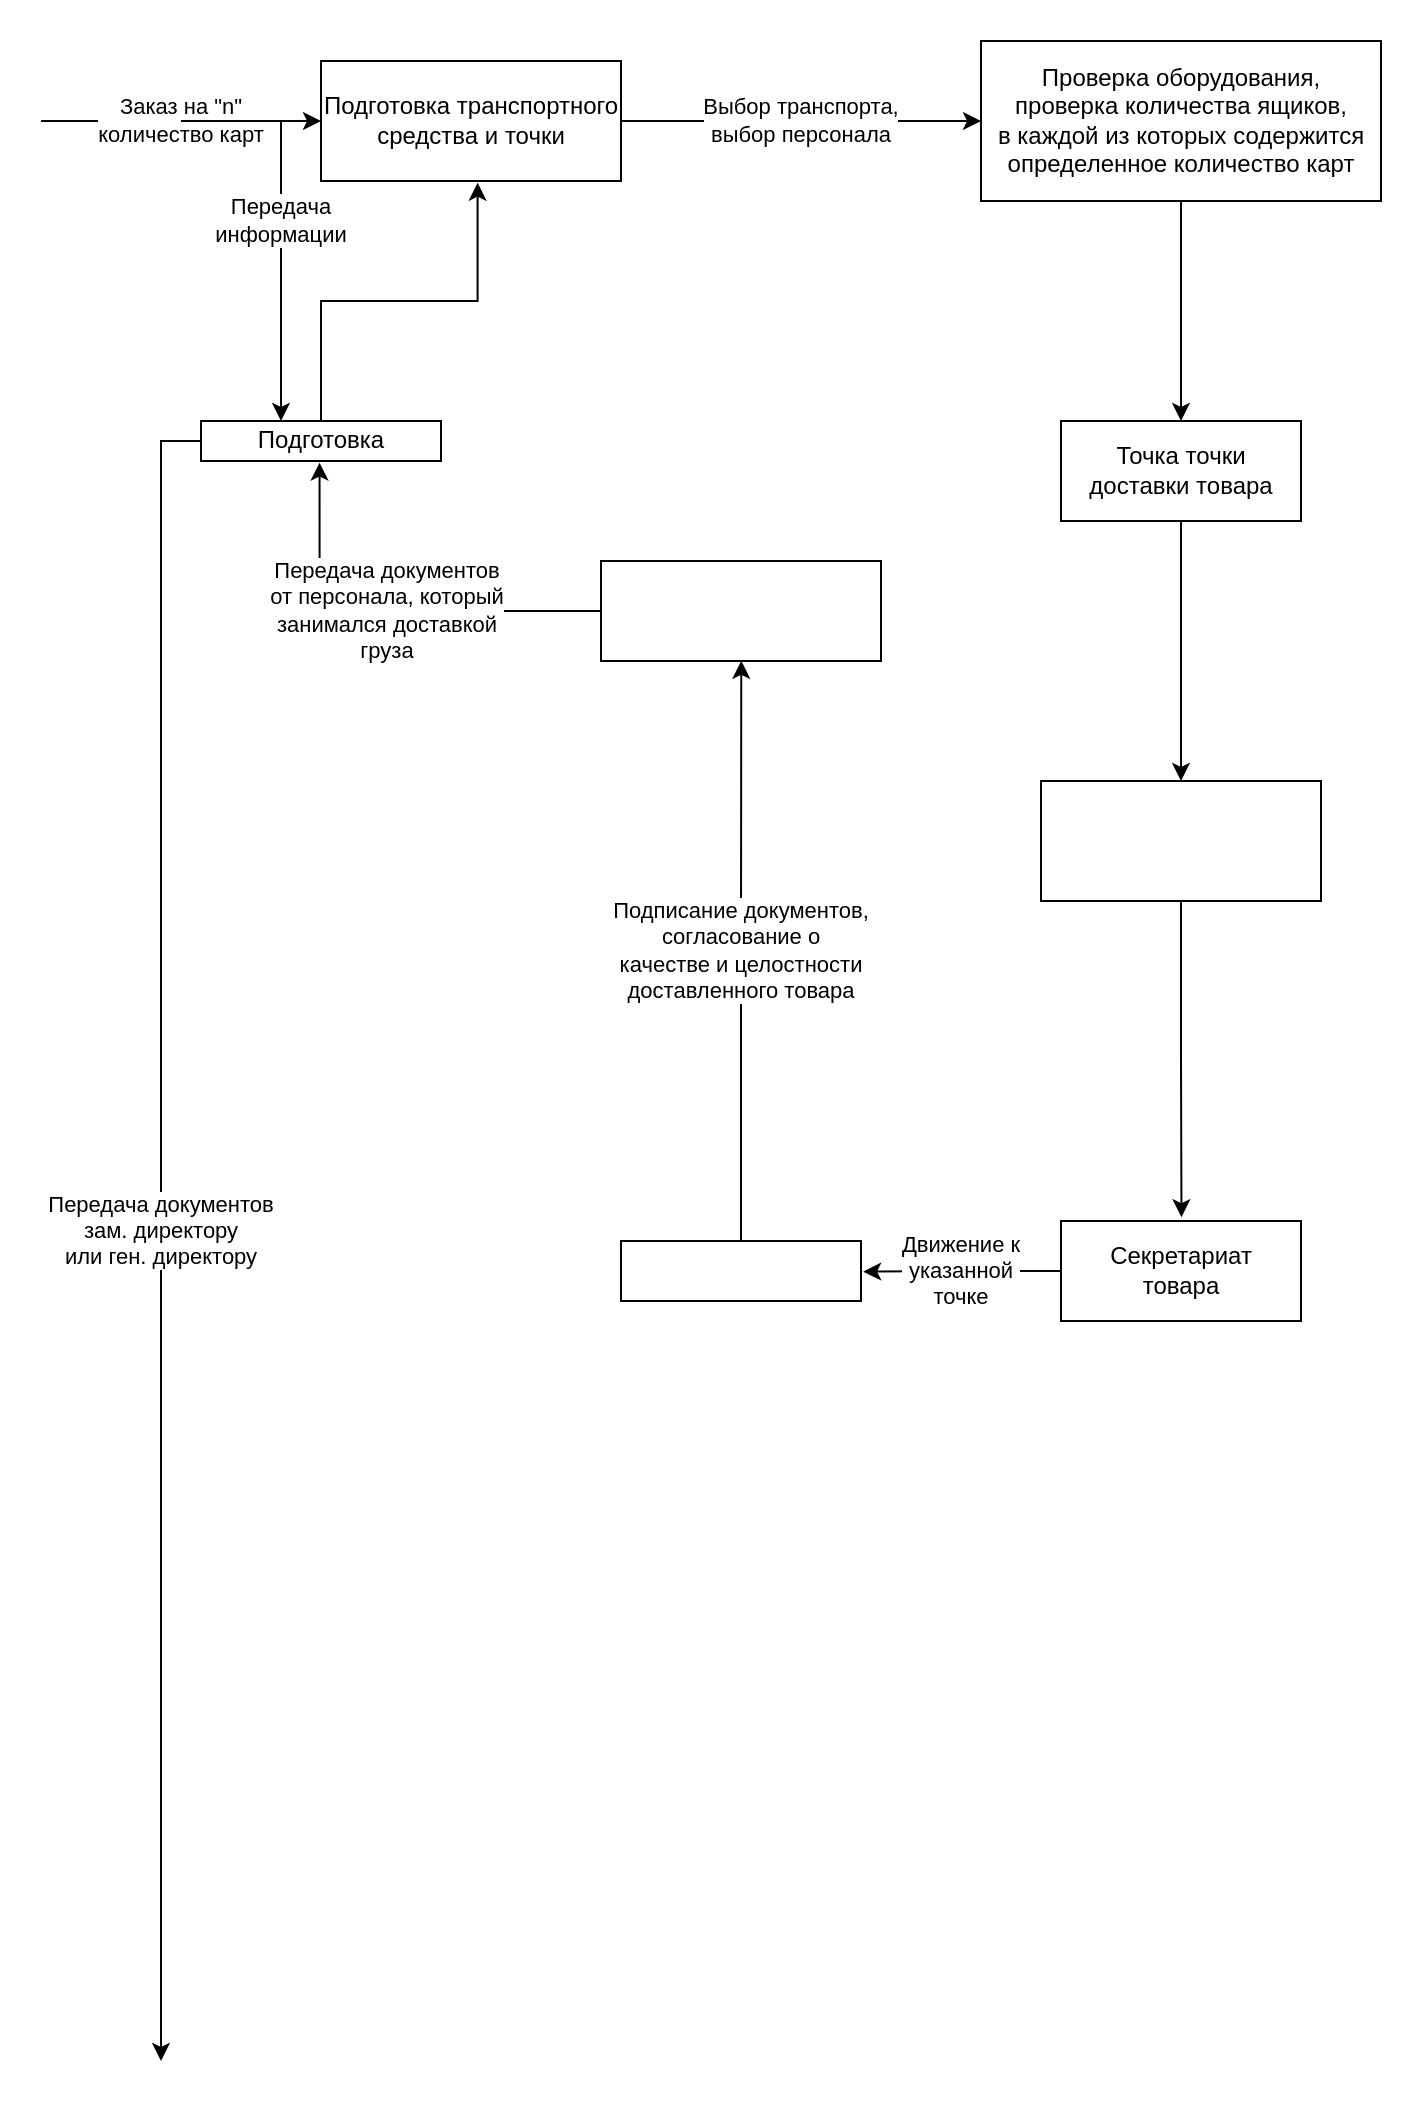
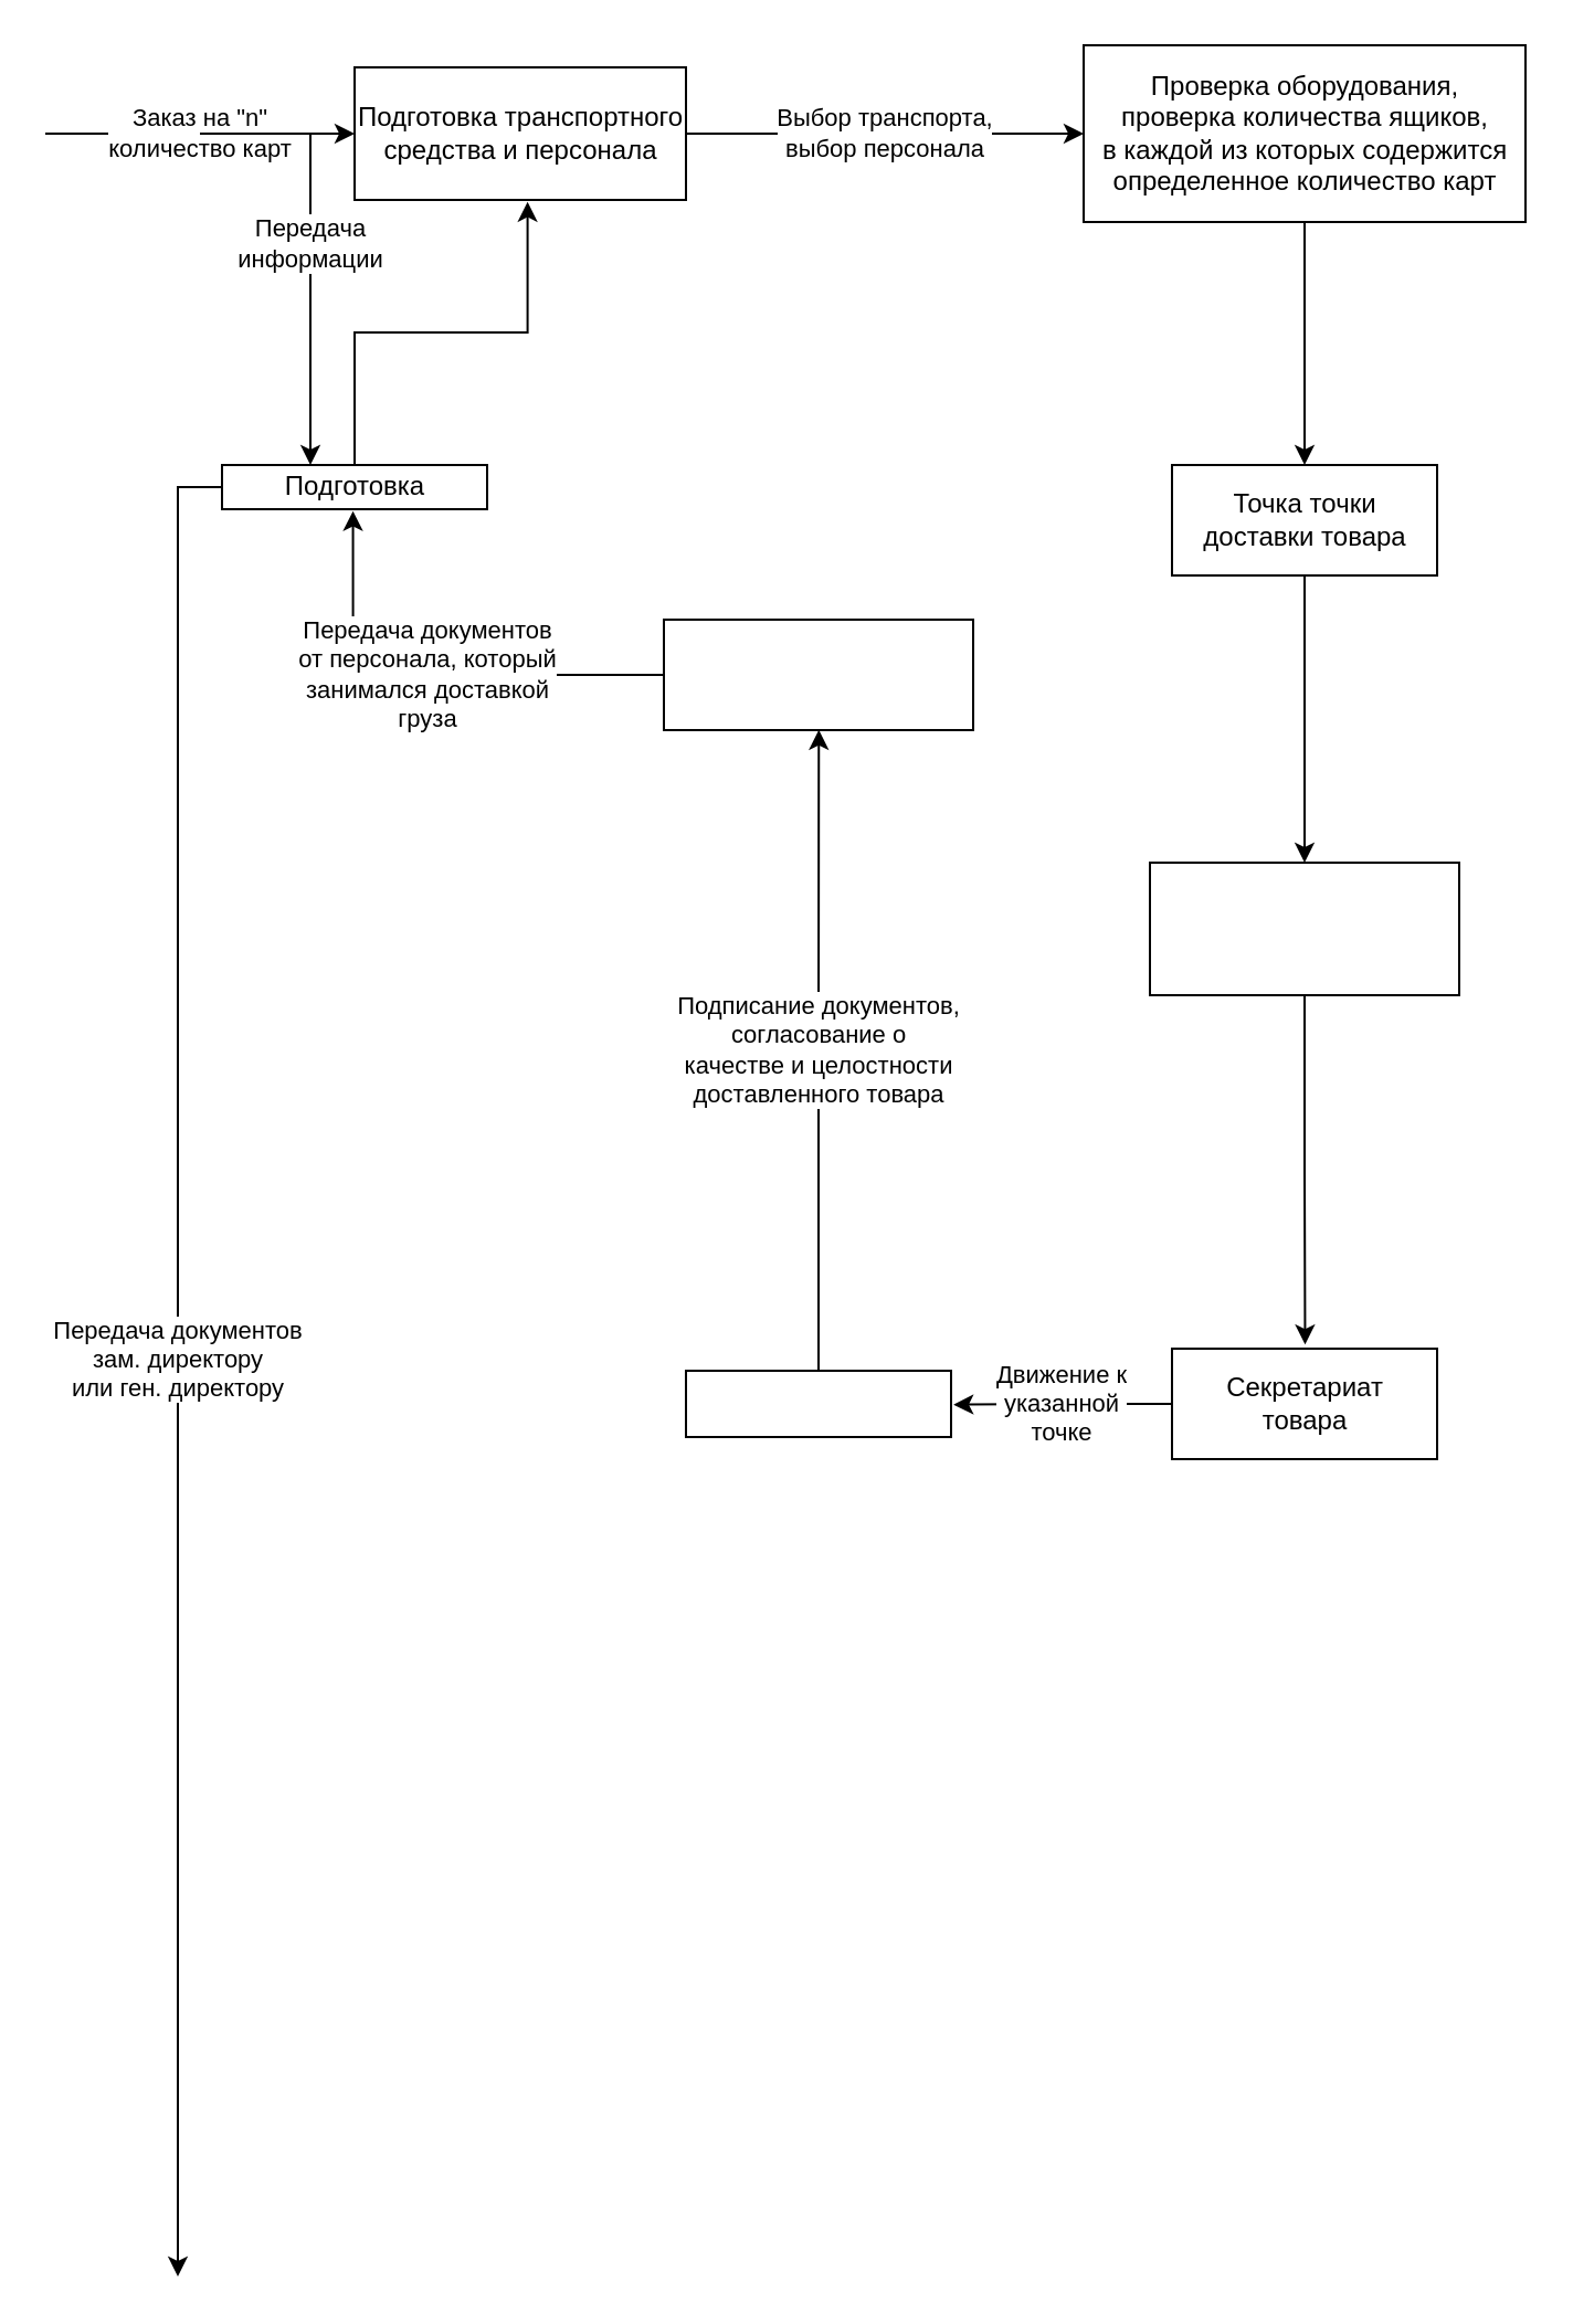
  <mxCell id="0" />
  <mxCell id="1" parent="0" />
  <mxCell id="2" value="Выбор транспорта,&lt;br&gt;выбор персонала" style="edgeStyle=orthogonalEdgeStyle;rounded=0;orthogonalLoop=1;jettySize=auto;html=1;" edge="1" parent="1" source="4" target="8"><mxGeometry relative="1" as="geometry" /></mxCell>
  <mxCell id="3" value="Заказ на &quot;n&quot;&lt;br&gt;количество карт" style="rounded=0;orthogonalLoop=1;jettySize=auto;html=1;edgeStyle=orthogonalEdgeStyle;" edge="1" parent="1" target="4"><mxGeometry relative="1" as="geometry"><mxPoint x="20" y="60" as="sourcePoint" /><Array as="points"><mxPoint x="100" y="60" /><mxPoint x="100" y="60" /></Array></mxGeometry></mxCell>
  <mxCell id="4" value="" style="verticalLabelPosition=bottom;verticalAlign=top;html=1;shape=mxgraph.basic.rect;fillColor2=none;strokeWidth=1;size=20;indent=5;shadow=0;" vertex="1" parent="1"><mxGeometry x="160" y="30" width="150" height="60" as="geometry" /></mxCell>
- <mxCell id="5" value="Подготовка транспортного &lt;br&gt;средства и точки" style="text;html=1;resizable=0;autosize=1;align=center;verticalAlign=middle;points=[];fillColor=none;strokeColor=none;rounded=0;shadow=0;" vertex="1" parent="1"><mxGeometry x="150" y="45" width="170" height="30" as="geometry" /></mxCell>
+ <mxCell id="5" value="Подготовка транспортного &lt;br&gt;средства и персонала" style="text;html=1;resizable=0;autosize=1;align=center;verticalAlign=middle;points=[];fillColor=none;strokeColor=none;rounded=0;shadow=0;" vertex="1" parent="1"><mxGeometry x="150" y="45" width="170" height="30" as="geometry" /></mxCell>
  <mxCell id="6" style="edgeStyle=orthogonalEdgeStyle;rounded=0;orthogonalLoop=1;jettySize=auto;html=1;" edge="1" parent="1" source="7" target="15"><mxGeometry relative="1" as="geometry" /></mxCell>
  <mxCell id="7" value="" style="verticalLabelPosition=bottom;verticalAlign=top;html=1;shape=mxgraph.basic.rect;fillColor2=none;strokeWidth=1;size=20;indent=5;shadow=0;" vertex="1" parent="1"><mxGeometry x="490" y="20" width="200" height="80" as="geometry" /></mxCell>
  <mxCell id="8" value="Проверка оборудования, &lt;br&gt;проверка количества ящиков, &lt;br&gt;в каждой из которых содержится &lt;br&gt;определенное количество карт" style="text;html=1;resizable=0;autosize=1;align=center;verticalAlign=middle;points=[];fillColor=none;strokeColor=none;rounded=0;shadow=0;" vertex="1" parent="1"><mxGeometry x="490" y="30" width="200" height="60" as="geometry" /></mxCell>
  <mxCell id="9" style="edgeStyle=orthogonalEdgeStyle;rounded=0;orthogonalLoop=1;jettySize=auto;html=1;entryX=0.522;entryY=1.014;entryDx=0;entryDy=0;entryPerimeter=0;" edge="1" parent="1" source="12" target="4"><mxGeometry relative="1" as="geometry" /></mxCell>
  <mxCell id="10" value="Передача документов&lt;br&gt;зам. директору&lt;br&gt;или ген. директору" style="edgeStyle=orthogonalEdgeStyle;rounded=0;orthogonalLoop=1;jettySize=auto;html=1;" edge="1" parent="1" source="12"><mxGeometry relative="1" as="geometry"><mxPoint x="80" y="1030" as="targetPoint" /></mxGeometry></mxCell>
  <mxCell id="11" value="Передача&lt;br&gt;информации" style="edgeStyle=orthogonalEdgeStyle;rounded=0;orthogonalLoop=1;jettySize=auto;html=1;" edge="1" parent="1" target="12"><mxGeometry relative="1" as="geometry"><mxPoint x="90" y="60" as="sourcePoint" /><Array as="points"><mxPoint x="140" y="60" /></Array></mxGeometry></mxCell>
  <mxCell id="12" value="" style="verticalLabelPosition=bottom;verticalAlign=top;html=1;shape=mxgraph.basic.rect;fillColor2=none;strokeWidth=1;size=20;indent=5;shadow=0;" vertex="1" parent="1"><mxGeometry x="100" y="210" width="120" height="20" as="geometry" /></mxCell>
  <mxCell id="13" value="Подготовка" style="text;html=1;resizable=0;autosize=1;align=center;verticalAlign=middle;points=[];fillColor=none;strokeColor=none;rounded=0;shadow=0;" vertex="1" parent="1"><mxGeometry x="115" y="210" width="90" height="20" as="geometry" /></mxCell>
  <mxCell id="14" style="edgeStyle=orthogonalEdgeStyle;rounded=0;orthogonalLoop=1;jettySize=auto;html=1;entryX=0.5;entryY=0;entryDx=0;entryDy=0;entryPerimeter=0;" edge="1" parent="1" source="15" target="20"><mxGeometry relative="1" as="geometry" /></mxCell>
  <mxCell id="15" value="" style="verticalLabelPosition=bottom;verticalAlign=top;html=1;shape=mxgraph.basic.rect;fillColor2=none;strokeWidth=1;size=20;indent=5;shadow=0;" vertex="1" parent="1"><mxGeometry x="530" y="210" width="120" height="50" as="geometry" /></mxCell>
  <mxCell id="16" value="Точка точки&lt;br&gt;доставки товара" style="text;html=1;resizable=0;autosize=1;align=center;verticalAlign=middle;points=[];fillColor=none;strokeColor=none;rounded=0;shadow=0;" vertex="1" parent="1"><mxGeometry x="535" y="220" width="110" height="30" as="geometry" /></mxCell>
  <mxCell id="17" value="Передача документов&lt;br&gt;от персонала, который&lt;br&gt;занимался доставкой&lt;br&gt;груза" style="edgeStyle=orthogonalEdgeStyle;rounded=0;orthogonalLoop=1;jettySize=auto;html=1;entryX=0.492;entryY=1.041;entryDx=0;entryDy=0;entryPerimeter=0;" edge="1" parent="1" source="18" target="13"><mxGeometry relative="1" as="geometry" /></mxCell>
  <mxCell id="18" value="" style="verticalLabelPosition=bottom;verticalAlign=top;html=1;shape=mxgraph.basic.rect;fillColor2=none;strokeWidth=1;size=20;indent=5;shadow=0;" vertex="1" parent="1"><mxGeometry x="300" y="280" width="140" height="50" as="geometry" /></mxCell>
  <mxCell id="19" style="edgeStyle=orthogonalEdgeStyle;rounded=0;orthogonalLoop=1;jettySize=auto;html=1;entryX=0.502;entryY=-0.038;entryDx=0;entryDy=0;entryPerimeter=0;" edge="1" parent="1" source="20" target="22"><mxGeometry relative="1" as="geometry" /></mxCell>
  <mxCell id="20" value="" style="verticalLabelPosition=bottom;verticalAlign=top;html=1;shape=mxgraph.basic.rect;fillColor2=none;strokeWidth=1;size=20;indent=5;shadow=0;" vertex="1" parent="1"><mxGeometry x="520" y="390" width="140" height="60" as="geometry" /></mxCell>
  <mxCell id="21" value="Движение к&lt;br&gt;указанной&lt;br&gt;точке" style="edgeStyle=orthogonalEdgeStyle;rounded=0;orthogonalLoop=1;jettySize=auto;html=1;entryX=1.009;entryY=0.512;entryDx=0;entryDy=0;entryPerimeter=0;" edge="1" parent="1" source="22" target="25"><mxGeometry relative="1" as="geometry" /></mxCell>
  <mxCell id="22" value="" style="verticalLabelPosition=bottom;verticalAlign=top;html=1;shape=mxgraph.basic.rect;fillColor2=none;strokeWidth=1;size=20;indent=5;shadow=0;" vertex="1" parent="1"><mxGeometry x="530" y="610" width="120" height="50" as="geometry" /></mxCell>
  <mxCell id="23" value="Секретариат&lt;br&gt;товара" style="text;html=1;resizable=0;autosize=1;align=center;verticalAlign=middle;points=[];fillColor=none;strokeColor=none;rounded=0;shadow=0;" vertex="1" parent="1"><mxGeometry x="535" y="620" width="110" height="30" as="geometry" /></mxCell>
  <mxCell id="24" value="Подписание документов,&lt;br&gt;согласование о&lt;br&gt;качестве и целостности&lt;br&gt;доставленного товара" style="edgeStyle=orthogonalEdgeStyle;rounded=0;orthogonalLoop=1;jettySize=auto;html=1;entryX=0.501;entryY=0.998;entryDx=0;entryDy=0;entryPerimeter=0;" edge="1" parent="1" source="25" target="18"><mxGeometry relative="1" as="geometry" /></mxCell>
  <mxCell id="25" value="" style="verticalLabelPosition=bottom;verticalAlign=top;html=1;shape=mxgraph.basic.rect;fillColor2=none;strokeWidth=1;size=20;indent=5;shadow=0;" vertex="1" parent="1"><mxGeometry x="310" y="620" width="120" height="30" as="geometry" /></mxCell>
